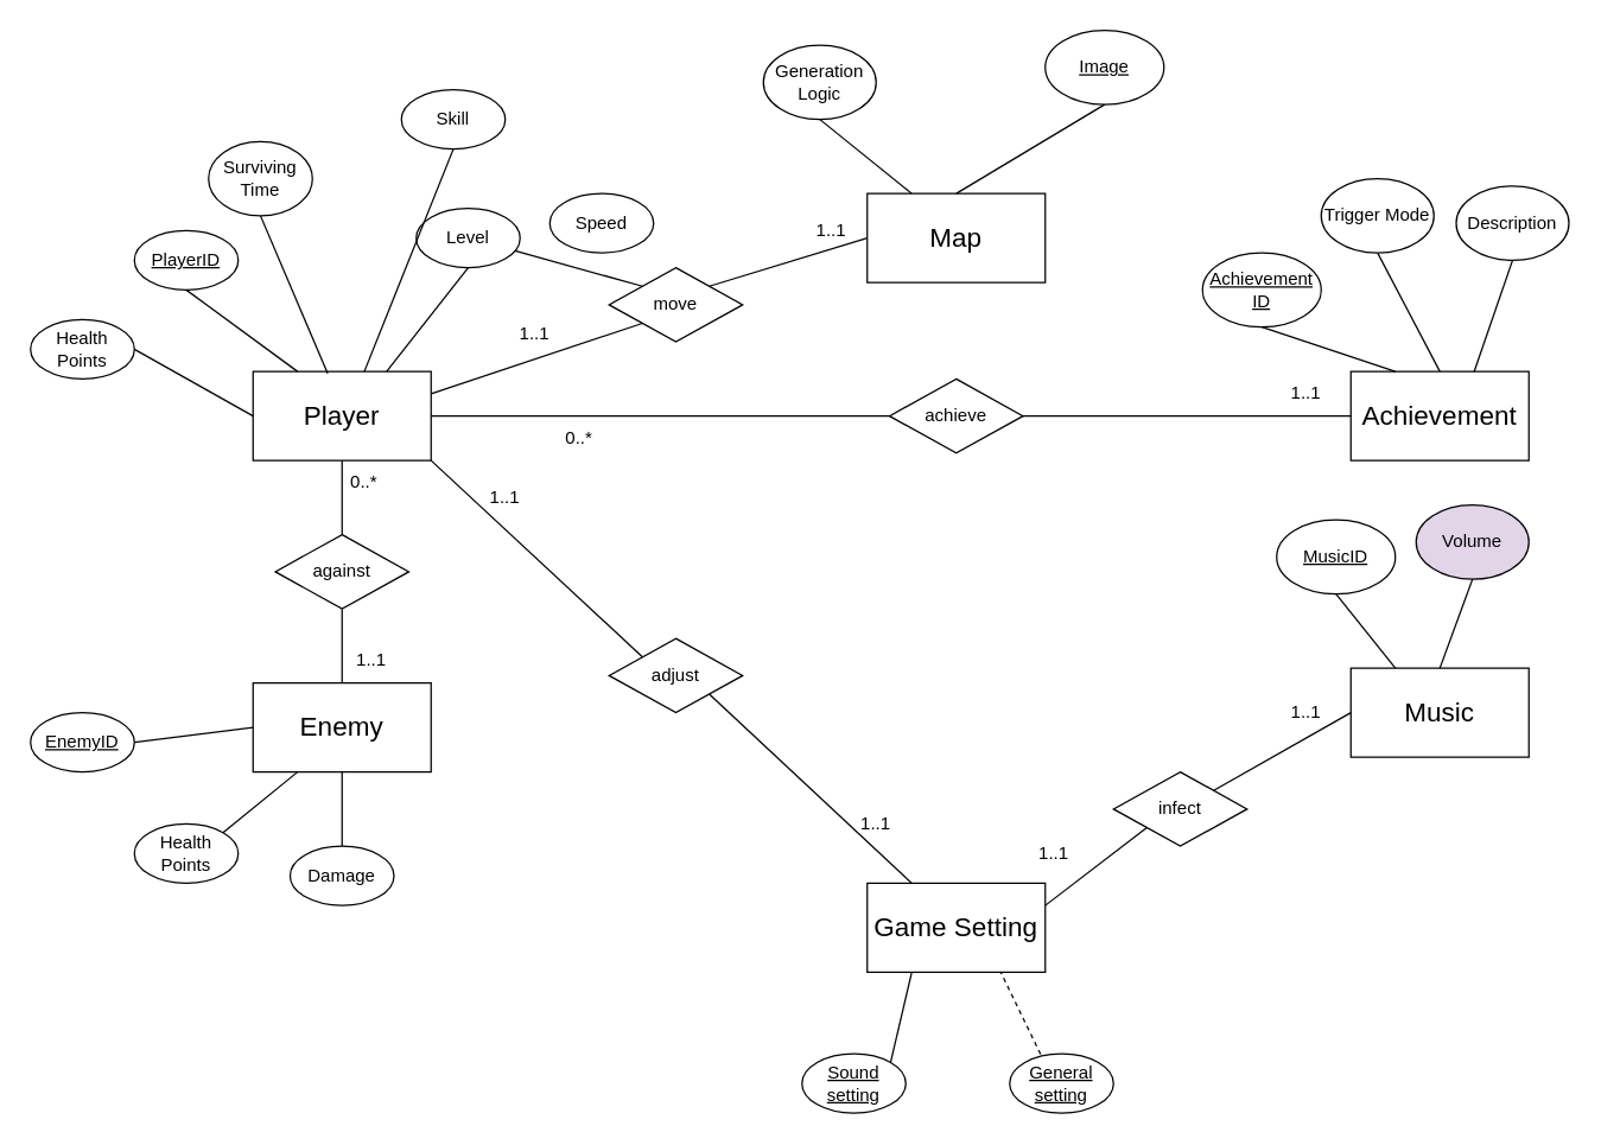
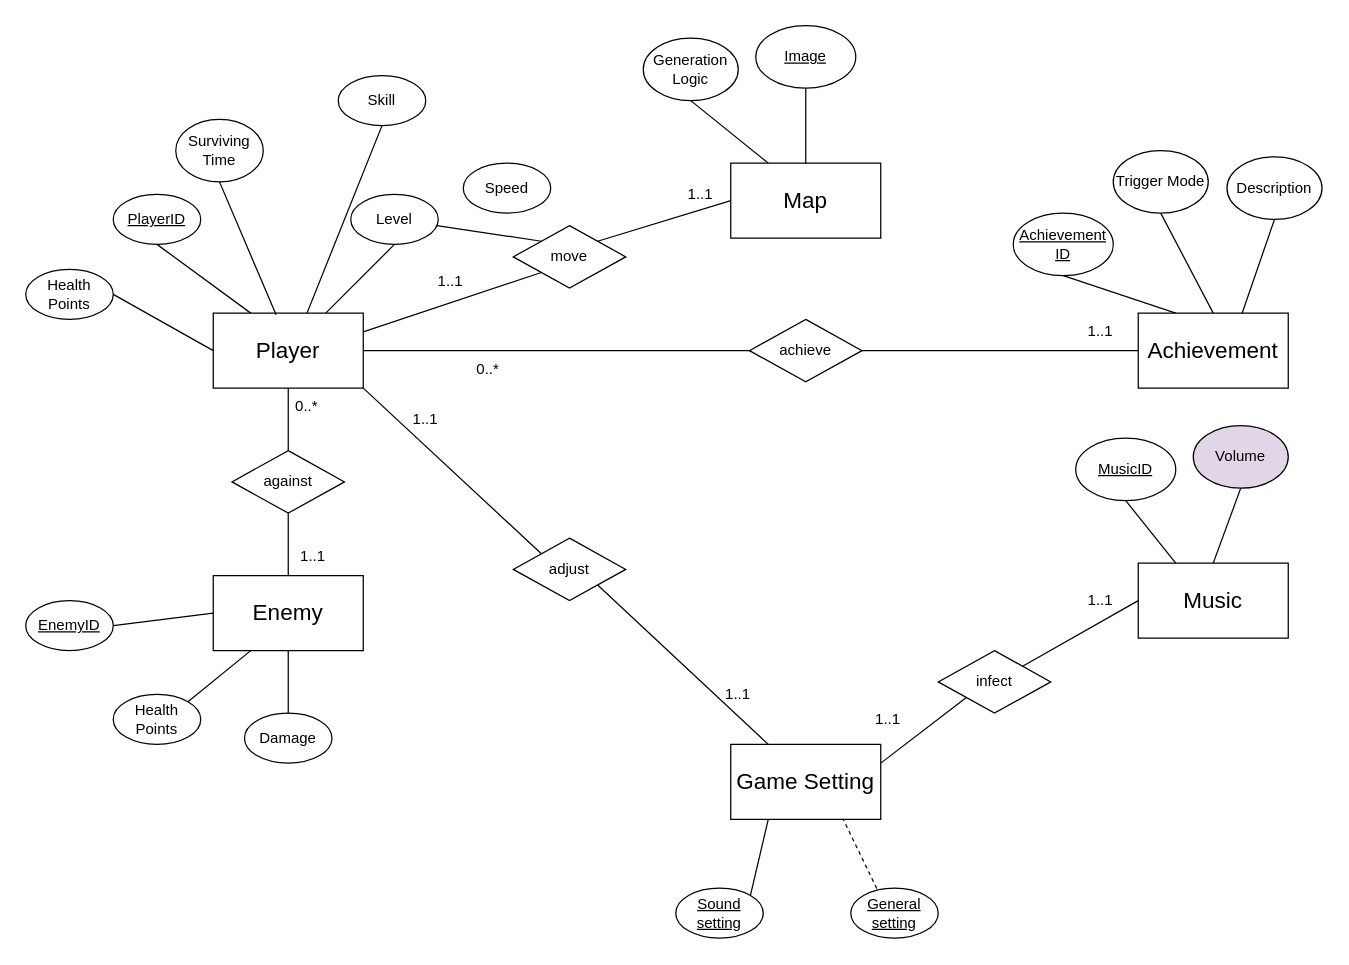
  <mxCell id="0" />
  <mxCell id="1" parent="0" />
  <mxCell id="2" value="&lt;font style=&quot;font-size: 18px;&quot;&gt;Player&lt;/font&gt;" style="rounded=0;whiteSpace=wrap;html=1;" parent="1" vertex="1"><mxGeometry x="170" y="250" width="120" height="60" as="geometry" /></mxCell>
  <mxCell id="3" value="&lt;font style=&quot;font-size: 18px;&quot;&gt;Map&lt;/font&gt;" style="rounded=0;whiteSpace=wrap;html=1;" parent="1" vertex="1"><mxGeometry x="584" y="130" width="120" height="60" as="geometry" /></mxCell>
  <mxCell id="4" value="&lt;font style=&quot;font-size: 18px;&quot;&gt;Enemy&lt;/font&gt;" style="rounded=0;whiteSpace=wrap;html=1;" parent="1" vertex="1"><mxGeometry x="170" y="460" width="120" height="60" as="geometry" /></mxCell>
  <mxCell id="5" value="&lt;font style=&quot;font-size: 18px;&quot;&gt;Achievement&lt;/font&gt;" style="rounded=0;whiteSpace=wrap;html=1;" parent="1" vertex="1"><mxGeometry x="910" y="250" width="120" height="60" as="geometry" /></mxCell>
  <mxCell id="6" value="&lt;font style=&quot;font-size: 18px;&quot;&gt;Music&lt;/font&gt;" style="rounded=0;whiteSpace=wrap;html=1;" parent="1" vertex="1"><mxGeometry x="910" y="450" width="120" height="60" as="geometry" /></mxCell>
  <mxCell id="7" value="&lt;font style=&quot;font-size: 18px;&quot;&gt;Game Setting&lt;/font&gt;" style="rounded=0;whiteSpace=wrap;html=1;" parent="1" vertex="1"><mxGeometry x="584" y="595" width="120" height="60" as="geometry" /></mxCell>
  <mxCell id="8" value="achieve" style="rhombus;whiteSpace=wrap;html=1;" vertex="1" parent="1"><mxGeometry x="599" y="255" width="90" height="50" as="geometry" /></mxCell>
  <mxCell id="9" value="" style="endArrow=none;html=1;rounded=0;exitX=1;exitY=0.5;exitDx=0;exitDy=0;entryX=0;entryY=0.5;entryDx=0;entryDy=0;" edge="1" parent="1" source="2" target="8"><mxGeometry width="50" height="50" relative="1" as="geometry"><mxPoint x="620" y="400" as="sourcePoint" /><mxPoint x="670" y="350" as="targetPoint" /></mxGeometry></mxCell>
  <mxCell id="10" value="&lt;u&gt;PlayerID&lt;/u&gt;" style="ellipse;whiteSpace=wrap;html=1;" vertex="1" parent="1"><mxGeometry x="90" y="155" width="70" height="40" as="geometry" /></mxCell>
  <mxCell id="11" value="" style="endArrow=none;html=1;rounded=0;entryX=0.5;entryY=1;entryDx=0;entryDy=0;exitX=0.25;exitY=0;exitDx=0;exitDy=0;" edge="1" parent="1" source="2" target="10"><mxGeometry width="50" height="50" relative="1" as="geometry"><mxPoint x="510" y="405" as="sourcePoint" /><mxPoint x="560" y="355" as="targetPoint" /></mxGeometry></mxCell>
  <mxCell id="12" value="Surviving Time" style="ellipse;whiteSpace=wrap;html=1;" vertex="1" parent="1"><mxGeometry x="140" y="95" width="70" height="50" as="geometry" /></mxCell>
  <mxCell id="13" value="" style="endArrow=none;html=1;rounded=0;exitX=0.419;exitY=0.022;exitDx=0;exitDy=0;entryX=0.5;entryY=1;entryDx=0;entryDy=0;exitPerimeter=0;" edge="1" parent="1" source="2" target="12"><mxGeometry width="50" height="50" relative="1" as="geometry"><mxPoint x="510" y="305" as="sourcePoint" /><mxPoint x="560" y="255" as="targetPoint" /></mxGeometry></mxCell>
  <mxCell id="14" value="Skill" style="ellipse;whiteSpace=wrap;html=1;" vertex="1" parent="1"><mxGeometry x="270" y="60" width="70" height="40" as="geometry" /></mxCell>
- <mxCell id="15" value="Level" style="ellipse;whiteSpace=wrap;html=1;" vertex="1" parent="1"><mxGeometry x="280" y="140" width="70" height="40" as="geometry" /></mxCell>
+ <mxCell id="15" value="Level" style="ellipse;whiteSpace=wrap;html=1;" vertex="1" parent="1"><mxGeometry x="280" y="155" width="70" height="40" as="geometry" /></mxCell>
  <mxCell id="16" value="" style="endArrow=none;html=1;rounded=0;entryX=0.5;entryY=1;entryDx=0;entryDy=0;exitX=0.625;exitY=0;exitDx=0;exitDy=0;exitPerimeter=0;" edge="1" parent="1" source="2" target="14"><mxGeometry width="50" height="50" relative="1" as="geometry"><mxPoint x="510" y="405" as="sourcePoint" /><mxPoint x="560" y="355" as="targetPoint" /></mxGeometry></mxCell>
  <mxCell id="17" value="" style="endArrow=none;html=1;rounded=0;entryX=0.5;entryY=1;entryDx=0;entryDy=0;exitX=0.75;exitY=0;exitDx=0;exitDy=0;" edge="1" parent="1" source="2" target="15"><mxGeometry width="50" height="50" relative="1" as="geometry"><mxPoint x="510" y="405" as="sourcePoint" /><mxPoint x="560" y="355" as="targetPoint" /></mxGeometry></mxCell>
  <mxCell id="18" value="move" style="rhombus;whiteSpace=wrap;html=1;" vertex="1" parent="1"><mxGeometry x="410" y="180" width="90" height="50" as="geometry" /></mxCell>
  <mxCell id="19" value="" style="endArrow=none;html=1;rounded=0;exitX=1;exitY=0.25;exitDx=0;exitDy=0;entryX=0;entryY=1;entryDx=0;entryDy=0;" edge="1" parent="1" source="2" target="18"><mxGeometry width="50" height="50" relative="1" as="geometry"><mxPoint x="510" y="405" as="sourcePoint" /><mxPoint x="362.5" y="222.5" as="targetPoint" /></mxGeometry></mxCell>
  <mxCell id="20" value="" style="endArrow=none;html=1;rounded=0;exitX=1;exitY=0;exitDx=0;exitDy=0;entryX=0;entryY=0.5;entryDx=0;entryDy=0;" edge="1" parent="1" source="18" target="3"><mxGeometry width="50" height="50" relative="1" as="geometry"><mxPoint x="620" y="400" as="sourcePoint" /><mxPoint x="670" y="350" as="targetPoint" /></mxGeometry></mxCell>
  <mxCell id="21" value="" style="endArrow=none;html=1;rounded=0;exitX=0;exitY=0;exitDx=0;exitDy=0;" edge="1" parent="1" source="18" target="15"><mxGeometry width="50" height="50" relative="1" as="geometry"><mxPoint x="620" y="400" as="sourcePoint" /><mxPoint x="410" y="140" as="targetPoint" /></mxGeometry></mxCell>
  <mxCell id="22" value="Speed" style="ellipse;whiteSpace=wrap;html=1;" vertex="1" parent="1"><mxGeometry x="370" y="130" width="70" height="40" as="geometry" /></mxCell>
  <mxCell id="23" value="Generation Logic" style="ellipse;whiteSpace=wrap;html=1;" vertex="1" parent="1"><mxGeometry x="514" y="30" width="76" height="50" as="geometry" /></mxCell>
- <mxCell id="24" value="&lt;u&gt;Image&lt;/u&gt;" style="ellipse;whiteSpace=wrap;html=1;" vertex="1" parent="1"><mxGeometry x="704" y="20" width="80" height="50" as="geometry" /></mxCell>
+ <mxCell id="24" value="&lt;u&gt;Image&lt;/u&gt;" style="ellipse;whiteSpace=wrap;html=1;" vertex="1" parent="1"><mxGeometry x="604" y="20" width="80" height="50" as="geometry" /></mxCell>
  <mxCell id="25" value="" style="endArrow=none;html=1;rounded=0;exitX=0.5;exitY=1;exitDx=0;exitDy=0;entryX=0.25;entryY=0;entryDx=0;entryDy=0;" edge="1" parent="1" source="23" target="3"><mxGeometry width="50" height="50" relative="1" as="geometry"><mxPoint x="620" y="200" as="sourcePoint" /><mxPoint x="670" y="150" as="targetPoint" /></mxGeometry></mxCell>
  <mxCell id="26" value="" style="endArrow=none;html=1;rounded=0;entryX=0.5;entryY=1;entryDx=0;entryDy=0;exitX=0.5;exitY=0;exitDx=0;exitDy=0;" edge="1" parent="1" source="3" target="24"><mxGeometry width="50" height="50" relative="1" as="geometry"><mxPoint x="620" y="200" as="sourcePoint" /><mxPoint x="670" y="150" as="targetPoint" /></mxGeometry></mxCell>
  <mxCell id="27" value="" style="endArrow=none;html=1;rounded=0;entryX=0.5;entryY=1;entryDx=0;entryDy=0;exitX=0.5;exitY=0;exitDx=0;exitDy=0;" edge="1" parent="1" source="28" target="2"><mxGeometry width="50" height="50" relative="1" as="geometry"><mxPoint y="360" as="sourcePoint" x="230" /><mxPoint x="310" y="350" as="targetPoint" /></mxGeometry></mxCell>
  <mxCell id="28" value="against" style="rhombus;whiteSpace=wrap;html=1;" vertex="1" parent="1"><mxGeometry x="185" y="360" width="90" height="50" as="geometry" /></mxCell>
  <mxCell id="29" value="" style="endArrow=none;html=1;rounded=0;exitX=0.5;exitY=1;exitDx=0;exitDy=0;entryX=0.5;entryY=0;entryDx=0;entryDy=0;" edge="1" parent="1" source="28" target="4"><mxGeometry width="50" height="50" relative="1" as="geometry"><mxPoint x="260" y="400" as="sourcePoint" /><mxPoint x="310" y="350" as="targetPoint" /></mxGeometry></mxCell>
  <mxCell id="30" value="Health Points" style="ellipse;whiteSpace=wrap;html=1;" vertex="1" parent="1"><mxGeometry x="20" y="215" width="70" height="40" as="geometry" /></mxCell>
  <mxCell id="31" value="" style="endArrow=none;html=1;rounded=0;exitX=1;exitY=0.5;exitDx=0;exitDy=0;entryX=0;entryY=0.5;entryDx=0;entryDy=0;" edge="1" parent="1" source="30" target="2"><mxGeometry width="50" height="50" relative="1" as="geometry"><mxPoint x="220" y="400" as="sourcePoint" /><mxPoint x="270" y="350" as="targetPoint" /></mxGeometry></mxCell>
  <mxCell id="32" value="&lt;u&gt;EnemyID&lt;/u&gt;" style="ellipse;whiteSpace=wrap;html=1;" vertex="1" parent="1"><mxGeometry x="20" y="480" width="70" height="40" as="geometry" /></mxCell>
  <mxCell id="33" value="" style="endArrow=none;html=1;rounded=0;exitX=1;exitY=0.5;exitDx=0;exitDy=0;entryX=0;entryY=0.5;entryDx=0;entryDy=0;" edge="1" parent="1" source="32" target="4"><mxGeometry width="50" height="50" relative="1" as="geometry"><mxPoint x="220" y="400" as="sourcePoint" /><mxPoint x="270" y="350" as="targetPoint" /></mxGeometry></mxCell>
  <mxCell id="34" value="" style="endArrow=none;html=1;rounded=0;entryX=0.25;entryY=1;entryDx=0;entryDy=0;exitX=1;exitY=0;exitDx=0;exitDy=0;" edge="1" parent="1" source="35" target="4"><mxGeometry width="50" height="50" relative="1" as="geometry"><mxPoint x="220" y="600" as="sourcePoint" /><mxPoint x="210" y="550" as="targetPoint" /></mxGeometry></mxCell>
  <mxCell id="35" value="Health Points" style="ellipse;whiteSpace=wrap;html=1;" vertex="1" parent="1"><mxGeometry x="90" y="555" width="70" height="40" as="geometry" /></mxCell>
  <mxCell id="36" value="Damage" style="ellipse;whiteSpace=wrap;html=1;" vertex="1" parent="1"><mxGeometry x="195" y="570" width="70" height="40" as="geometry" /></mxCell>
  <mxCell id="37" value="" style="endArrow=none;html=1;rounded=0;exitX=0.5;exitY=0;exitDx=0;exitDy=0;entryX=0.5;entryY=1;entryDx=0;entryDy=0;" edge="1" parent="1" source="36" target="4"><mxGeometry width="50" height="50" relative="1" as="geometry"><mxPoint x="220" y="500" as="sourcePoint" /><mxPoint x="270" y="450" as="targetPoint" /></mxGeometry></mxCell>
  <mxCell id="38" value="0..*" style="text;html=1;align=center;verticalAlign=middle;whiteSpace=wrap;rounded=0;" vertex="1" parent="1"><mxGeometry x="215" y="310" width="60" height="30" as="geometry" /></mxCell>
  <mxCell id="39" value="" style="endArrow=none;html=1;rounded=0;entryX=1;entryY=0.5;entryDx=0;entryDy=0;exitX=0;exitY=0.5;exitDx=0;exitDy=0;" edge="1" parent="1" source="5" target="8"><mxGeometry width="50" height="50" relative="1" as="geometry"><mxPoint x="580" y="330" as="sourcePoint" /><mxPoint x="630" y="280" as="targetPoint" /></mxGeometry></mxCell>
  <mxCell id="40" value="" style="endArrow=none;html=1;rounded=0;exitX=1;exitY=1;exitDx=0;exitDy=0;entryX=0;entryY=0;entryDx=0;entryDy=0;" edge="1" parent="1" source="2" target="41"><mxGeometry width="50" height="50" relative="1" as="geometry"><mxPoint x="310" y="500" as="sourcePoint" /><mxPoint x="360" y="450" as="targetPoint" /></mxGeometry></mxCell>
  <mxCell id="41" value="adjust" style="rhombus;whiteSpace=wrap;html=1;" vertex="1" parent="1"><mxGeometry x="410" y="430" width="90" height="50" as="geometry" /></mxCell>
  <mxCell id="42" value="" style="endArrow=none;html=1;rounded=0;entryX=1;entryY=1;entryDx=0;entryDy=0;exitX=0.25;exitY=0;exitDx=0;exitDy=0;" edge="1" parent="1" source="7" target="41"><mxGeometry width="50" height="50" relative="1" as="geometry"><mxPoint x="310" y="500" as="sourcePoint" /><mxPoint x="360" y="450" as="targetPoint" /></mxGeometry></mxCell>
  <mxCell id="43" value="1..1" style="text;html=1;align=center;verticalAlign=middle;whiteSpace=wrap;rounded=0;" vertex="1" parent="1"><mxGeometry x="220" y="430" width="60" height="30" as="geometry" /></mxCell>
  <mxCell id="44" value="1..1" style="text;html=1;align=center;verticalAlign=middle;whiteSpace=wrap;rounded=0;" vertex="1" parent="1"><mxGeometry x="330" y="210" width="60" height="30" as="geometry" /></mxCell>
  <mxCell id="45" value="1..1" style="text;html=1;align=center;verticalAlign=middle;whiteSpace=wrap;rounded=0;" vertex="1" parent="1"><mxGeometry x="530" y="140" width="60" height="30" as="geometry" /></mxCell>
  <mxCell id="46" value="1..1" style="text;html=1;align=center;verticalAlign=middle;whiteSpace=wrap;rounded=0;" vertex="1" parent="1"><mxGeometry x="850" y="250" width="60" height="30" as="geometry" /></mxCell>
  <mxCell id="47" value="0..*" style="text;html=1;align=center;verticalAlign=middle;whiteSpace=wrap;rounded=0;" vertex="1" parent="1"><mxGeometry x="360" y="280" width="60" height="30" as="geometry" /></mxCell>
  <mxCell id="48" value="1..1" style="text;html=1;align=center;verticalAlign=middle;whiteSpace=wrap;rounded=0;" vertex="1" parent="1"><mxGeometry x="310" y="320" width="60" height="30" as="geometry" /></mxCell>
  <mxCell id="49" value="1..1" style="text;html=1;align=center;verticalAlign=middle;whiteSpace=wrap;rounded=0;" vertex="1" parent="1"><mxGeometry x="560" y="540" width="60" height="30" as="geometry" /></mxCell>
  <mxCell id="50" value="&lt;u&gt;Sound setting&lt;/u&gt;" style="ellipse;whiteSpace=wrap;html=1;" vertex="1" parent="1"><mxGeometry x="540" y="710" width="70" height="40" as="geometry" /></mxCell>
  <mxCell id="51" value="&lt;u&gt;General setting&lt;/u&gt;" style="ellipse;whiteSpace=wrap;html=1;" vertex="1" parent="1"><mxGeometry x="680" y="710" width="70" height="40" as="geometry" /></mxCell>
  <mxCell id="52" value="" style="endArrow=none;html=1;rounded=0;exitX=1;exitY=0;exitDx=0;exitDy=0;entryX=0.25;entryY=1;entryDx=0;entryDy=0;" edge="1" parent="1" source="50" target="7"><mxGeometry width="50" height="50" relative="1" as="geometry"><mxPoint x="610" y="660" as="sourcePoint" /><mxPoint x="660" y="610" as="targetPoint" /></mxGeometry></mxCell>
  <mxCell id="53" value="" style="endArrow=none;html=1;rounded=0;entryX=0.75;entryY=1;entryDx=0;entryDy=0;exitX=0.297;exitY=0.006;exitDx=0;exitDy=0;exitPerimeter=0;dashed=1;" edge="1" parent="1" source="51" target="7"><mxGeometry width="50" height="50" relative="1" as="geometry"><mxPoint x="610" y="660" as="sourcePoint" /><mxPoint x="660" y="610" as="targetPoint" /></mxGeometry></mxCell>
  <mxCell id="54" value="infect" style="rhombus;whiteSpace=wrap;html=1;" vertex="1" parent="1"><mxGeometry x="750" y="520" width="90" height="50" as="geometry" /></mxCell>
  <mxCell id="55" value="" style="endArrow=none;html=1;rounded=0;exitX=1;exitY=0.25;exitDx=0;exitDy=0;entryX=0;entryY=1;entryDx=0;entryDy=0;" edge="1" parent="1" source="7" target="54"><mxGeometry width="50" height="50" relative="1" as="geometry"><mxPoint x="630" y="500" as="sourcePoint" /><mxPoint x="680" y="450" as="targetPoint" /></mxGeometry></mxCell>
  <mxCell id="56" value="1..1" style="text;html=1;align=center;verticalAlign=middle;whiteSpace=wrap;rounded=0;" vertex="1" parent="1"><mxGeometry x="680" y="560" width="60" height="30" as="geometry" /></mxCell>
  <mxCell id="57" value="" style="endArrow=none;html=1;rounded=0;exitX=1;exitY=0;exitDx=0;exitDy=0;entryX=0;entryY=0.5;entryDx=0;entryDy=0;" edge="1" parent="1" source="54" target="6"><mxGeometry width="50" height="50" relative="1" as="geometry"><mxPoint x="840" y="510" as="sourcePoint" /><mxPoint x="860" y="420" as="targetPoint" /></mxGeometry></mxCell>
  <mxCell id="58" value="" style="endArrow=none;html=1;rounded=0;entryX=0.5;entryY=1;entryDx=0;entryDy=0;exitX=0.25;exitY=0;exitDx=0;exitDy=0;" edge="1" parent="1" source="5" target="59"><mxGeometry width="50" height="50" relative="1" as="geometry"><mxPoint x="930" y="220" as="sourcePoint" /><mxPoint x="880" y="180" as="targetPoint" /></mxGeometry></mxCell>
  <mxCell id="59" value="&lt;u&gt;Achievement ID&lt;/u&gt;" style="ellipse;whiteSpace=wrap;html=1;" vertex="1" parent="1"><mxGeometry x="810" y="170" width="80" height="50" as="geometry" /></mxCell>
  <mxCell id="60" value="" style="endArrow=none;html=1;rounded=0;entryX=0.5;entryY=0;entryDx=0;entryDy=0;exitX=0.5;exitY=1;exitDx=0;exitDy=0;" edge="1" parent="1" source="61" target="5"><mxGeometry width="50" height="50" relative="1" as="geometry"><mxPoint x="960" y="190" as="sourcePoint" /><mxPoint x="680" y="110" as="targetPoint" /></mxGeometry></mxCell>
  <mxCell id="61" value="Trigger Mode" style="ellipse;whiteSpace=wrap;html=1;" vertex="1" parent="1"><mxGeometry x="890" y="120" width="76" height="50" as="geometry" /></mxCell>
  <mxCell id="62" value="Description" style="ellipse;whiteSpace=wrap;html=1;" vertex="1" parent="1"><mxGeometry x="981" y="125" width="76" height="50" as="geometry" /></mxCell>
  <mxCell id="63" value="" style="endArrow=none;html=1;rounded=0;entryX=0.5;entryY=1;entryDx=0;entryDy=0;exitX=0.692;exitY=0.004;exitDx=0;exitDy=0;exitPerimeter=0;" edge="1" parent="1" source="5" target="62"><mxGeometry width="50" height="50" relative="1" as="geometry"><mxPoint x="630" y="160" as="sourcePoint" /><mxPoint x="680" y="110" as="targetPoint" /></mxGeometry></mxCell>
  <mxCell id="64" value="" style="endArrow=none;html=1;rounded=0;entryX=0.25;entryY=0;entryDx=0;entryDy=0;exitX=0.5;exitY=1;exitDx=0;exitDy=0;" edge="1" parent="1" source="65" target="6"><mxGeometry width="50" height="50" relative="1" as="geometry"><mxPoint x="630" y="410" as="sourcePoint" /><mxPoint x="680" y="360" as="targetPoint" /></mxGeometry></mxCell>
  <mxCell id="65" value="&lt;u&gt;MusicID&lt;/u&gt;" style="ellipse;whiteSpace=wrap;html=1;" vertex="1" parent="1"><mxGeometry x="860" y="350" width="80" height="50" as="geometry" /></mxCell>
  <mxCell id="66" value="Volume" style="ellipse;whiteSpace=wrap;html=1;fillColor=#e1d5e7;" vertex="1" parent="1"><mxGeometry x="954" y="340" width="76" height="50" as="geometry" /></mxCell>
  <mxCell id="67" value="" style="endArrow=none;html=1;rounded=0;exitX=0.5;exitY=0;exitDx=0;exitDy=0;entryX=0.5;entryY=1;entryDx=0;entryDy=0;" edge="1" parent="1" source="6" target="66"><mxGeometry width="50" height="50" relative="1" as="geometry"><mxPoint x="630" y="330" as="sourcePoint" /><mxPoint x="680" y="280" as="targetPoint" /></mxGeometry></mxCell>
  <mxCell id="68" value="1..1" style="text;html=1;align=center;verticalAlign=middle;whiteSpace=wrap;rounded=0;" vertex="1" parent="1"><mxGeometry x="850" y="465" width="60" height="30" as="geometry" /></mxCell>
